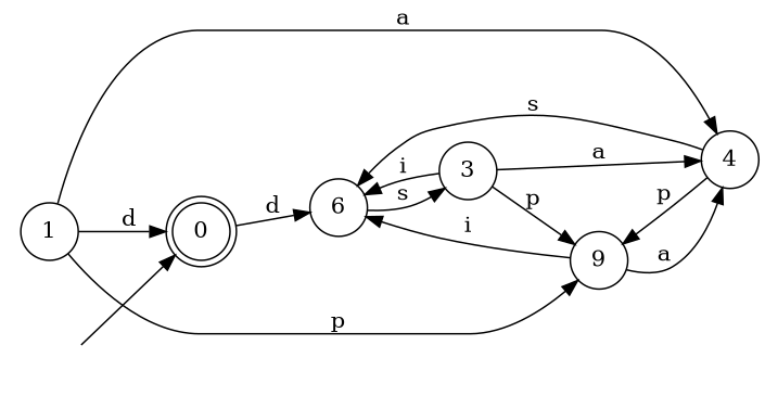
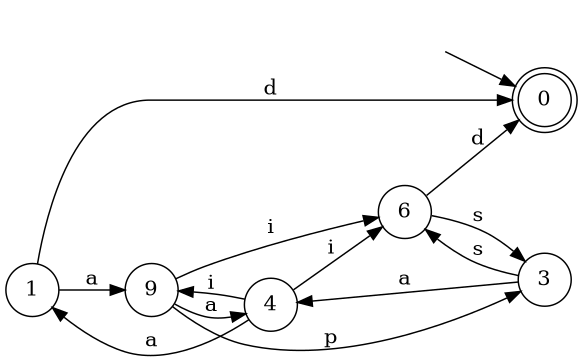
  digraph {
    rankdir=LR
    node [shape=circle]
    "" [shape=plaintext]
    n2 [label=0 shape=doublecircle]
    n3 [label=1]
    n4 [label=9]
    n5 [label=4]
    n6 [label=6]
    n7 [label=3]
    "" -> n2
    n3 -> n2 [label=d]
-   n3 -> n4 [label=p]
-   n3 -> n5 [label=a]
+   n3 -> n4 [label=a]
+   n5 -> n3 [label=a]
    n4 -> n5 [label=a]
    n4 -> n6 [label=i]
-   n5 -> n4 [label=p]
-   n5 -> n6 [label=s]
-   n2 -> n6 [label=d]
+   n5 -> n4 [label=i]
+   n5 -> n6 [label=i]
+   n6 -> n2 [label=d]
    n6 -> n7 [label=s]
-   n7 -> n4 [label=p]
+   n4 -> n7 [label=p]
    n7 -> n5 [label=a]
-   n7 -> n6 [label=i]
+   n7 -> n6 [label=s]
  }
